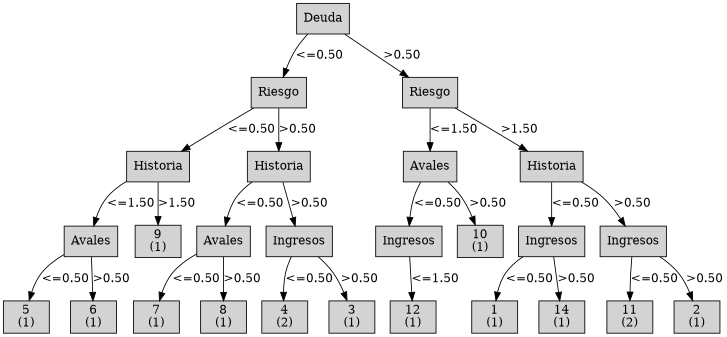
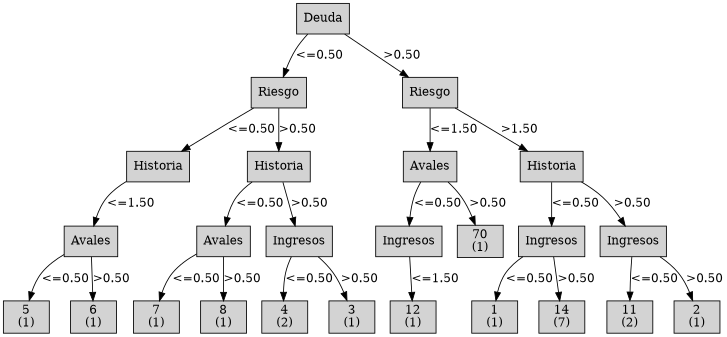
  digraph {
    node [shape=box style=filled weight=5]
    n1 [label="Deuda\n" weight=1]
    n2 [label="Riesgo\n" weight=2]
    n3 [label="Riesgo\n" weight=2]
    n4 [label="Historia\n" weight=3]
    n5 [label="Historia\n" weight=3]
    n6 [label="Avales\n" weight=3]
    n7 [label="Historia\n" weight=3]
    n8 [label="Avales\n" weight=4]
-   n9 [label="9\n(1)\n" weight=4]
    n10 [label="Avales\n" weight=4]
    n11 [label="Ingresos\n" weight=4]
    n12 [label="Ingresos\n" weight=4]
-   n13 [label="10\n(1)\n" weight=4]
+   n13 [label="70\n(1)\n" weight=4]
    n14 [label="Ingresos\n" weight=4]
    n15 [label="Ingresos\n" weight=4]
    n16 [label="5\n(1)\n"]
    n17 [label="6\n(1)\n"]
    n18 [label="7\n(1)\n"]
    n19 [label="8\n(1)\n"]
    n20 [label="4\n(2)\n"]
    n21 [label="3\n(1)\n"]
    n22 [label="12\n(1)\n"]
    n23 [label="1\n(1)\n"]
-   n24 [label="14\n(1)\n"]
+   n24 [label="14\n(7)\n"]
    n25 [label="11\n(2)\n"]
    n26 [label="2\n(1)\n"]
    subgraph sub_1 {
      rank=same
      n1
    }
    subgraph sub_2 {
      rank=same
      n2
      n3
    }
    subgraph sub_3 {
      rank=same
      n4
      n5
      n6
      n7
    }
    subgraph sub_4 {
      rank=same
      n8
-     n9
      n10
      n11
      n12
      n13
      n14
      n15
    }
    subgraph sub_5 {
      rank=same
      n16
      n17
      n18
      n19
      n20
      n21
      n22
      n23
      n24
      n25
      n26
    }
    n1 -> n2 [label="<=0.50"]
    n1 -> n3 [label=">0.50"]
    n2 -> n4 [label="<=0.50"]
    n2 -> n5 [label=">0.50"]
    n3 -> n6 [label="<=1.50"]
    n3 -> n7 [label=">1.50"]
    n4 -> n8 [label="<=1.50"]
-   n4 -> n9 [label=">1.50"]
    n5 -> n10 [label="<=0.50"]
    n5 -> n11 [label=">0.50"]
    n6 -> n12 [label="<=0.50"]
    n6 -> n13 [label=">0.50"]
    n7 -> n14 [label="<=0.50"]
    n7 -> n15 [label=">0.50"]
    n8 -> n16 [label="<=0.50"]
    n8 -> n17 [label=">0.50"]
    n10 -> n18 [label="<=0.50"]
    n10 -> n19 [label=">0.50"]
    n11 -> n20 [label="<=0.50"]
    n11 -> n21 [label=">0.50"]
    n12 -> n22 [label="<=1.50"]
    n14 -> n23 [label="<=0.50"]
    n14 -> n24 [label=">0.50"]
    n15 -> n25 [label="<=0.50"]
    n15 -> n26 [label=">0.50"]
  }
